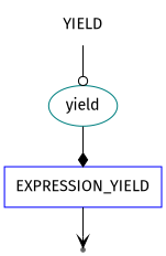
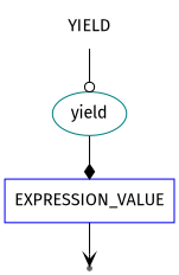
  digraph {
    fontname="Fira Sans"
    node [color=teal fontname="Fira Sans"]
    edge [style=solid fontname="Fira Sans"]
    n1 [label=YIELD shape=plaintext]
    n2 [label=yield shape=oval]
-   n3 [label=EXPRESSION_YIELD shape=box color=blue]
+   n3 [label=EXPRESSION_VALUE shape=box color=blue]
    end [shape=point color=gray40]
    n1 -> n2 [arrowhead=odot]
    n2 -> n3 [arrowhead=diamond]
    n3 -> end [arrowhead=vee]
  }
